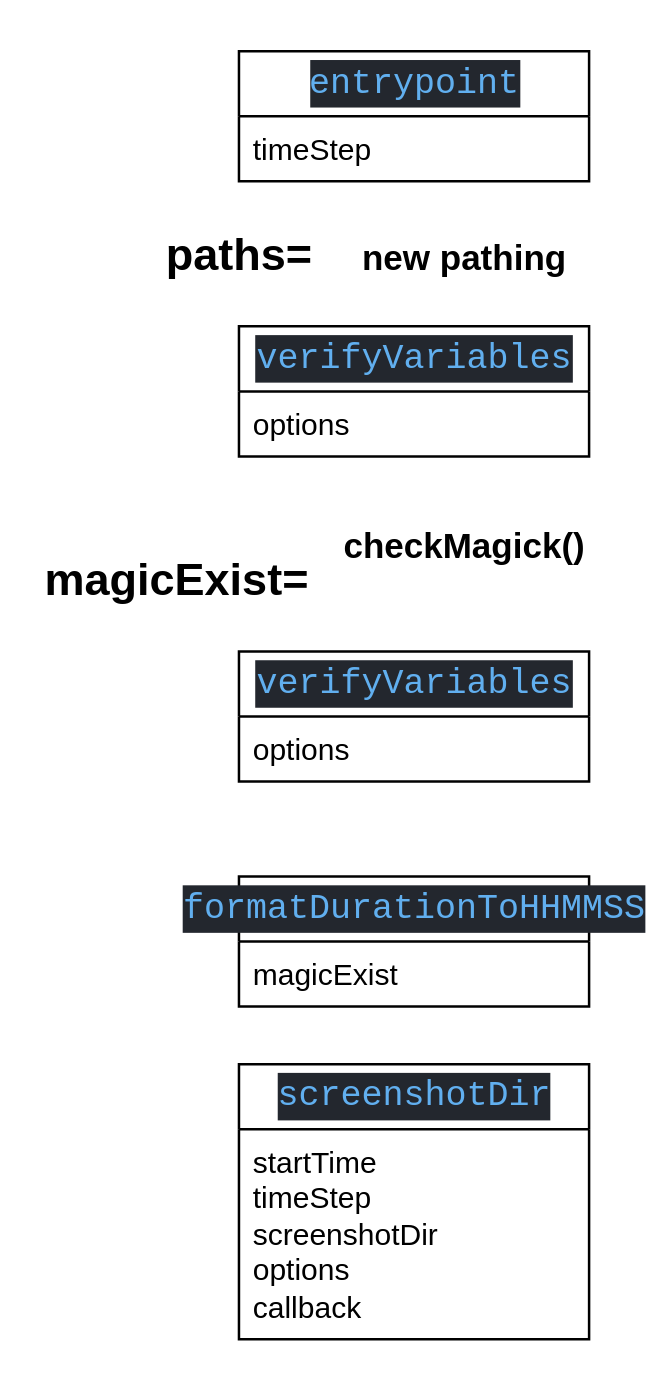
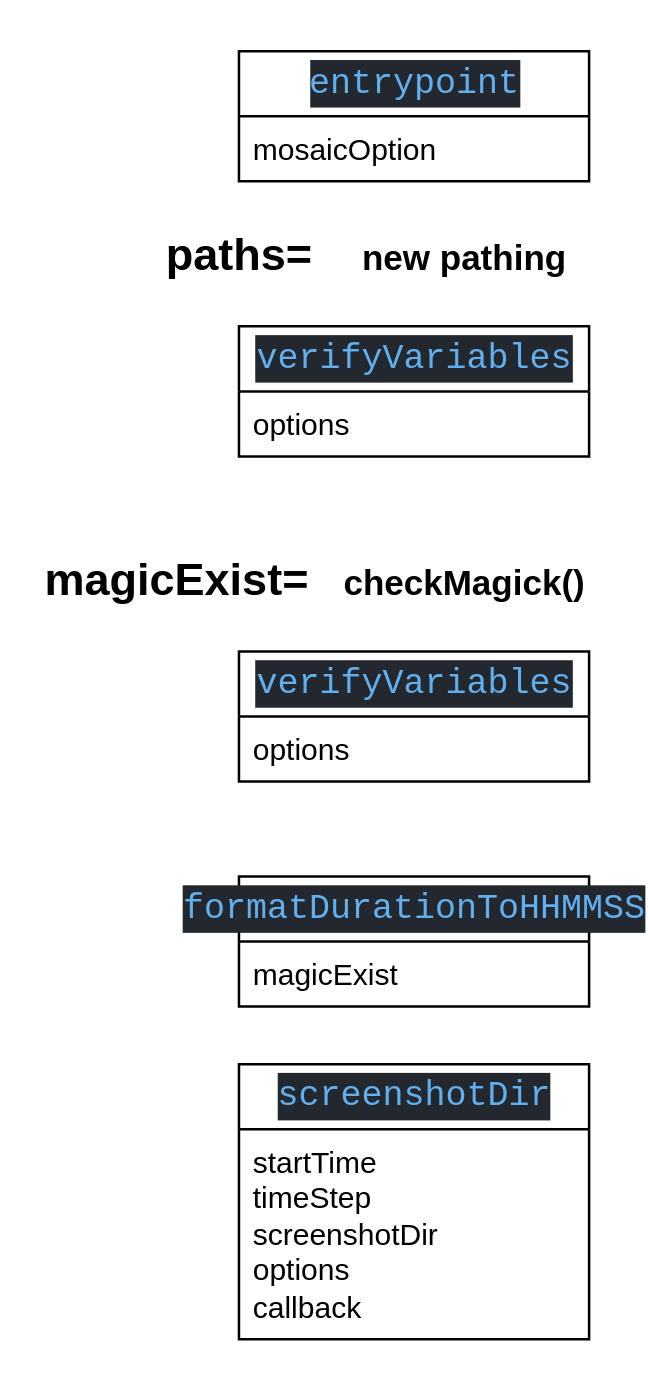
  <mxCell id="0" />
  <mxCell id="1" parent="0" />
  <mxCell id="2" value="&lt;div style=&quot;color: rgb(171, 178, 191); background-color: rgb(35, 39, 46); font-family: &amp;quot;Fira Code&amp;quot;, Consolas, &amp;quot;Courier New&amp;quot;, monospace; font-size: 14px; line-height: 19px;&quot;&gt;&lt;span style=&quot;color: #61afef;&quot;&gt;entrypoint&lt;/span&gt;&lt;/div&gt;" style="swimlane;fontStyle=0;childLayout=stackLayout;horizontal=1;startSize=26;fillColor=none;horizontalStack=0;resizeParent=1;resizeParentMax=0;resizeLast=0;collapsible=1;marginBottom=0;html=1;movable=0;resizable=0;rotatable=0;deletable=0;editable=0;connectable=0;" vertex="1" parent="1"><mxGeometry x="95" y="20" width="140" height="52" as="geometry" /></mxCell>
- <mxCell id="3" value="timeStep" style="text;strokeColor=none;fillColor=none;align=left;verticalAlign=top;spacingLeft=4;spacingRight=4;overflow=hidden;rotatable=0;points=[[0,0.5],[1,0.5]];portConstraint=eastwest;whiteSpace=wrap;html=1;" vertex="1" parent="2"><mxGeometry y="26" width="140" height="26" as="geometry" /></mxCell>
+ <mxCell id="3" value="mosaicOption" style="text;strokeColor=none;fillColor=none;align=left;verticalAlign=top;spacingLeft=4;spacingRight=4;overflow=hidden;rotatable=0;points=[[0,0.5],[1,0.5]];portConstraint=eastwest;whiteSpace=wrap;html=1;" vertex="1" parent="2"><mxGeometry y="26" width="140" height="26" as="geometry" /></mxCell>
  <mxCell id="4" value="&lt;div style=&quot;background-color: rgb(35, 39, 46); font-family: &amp;quot;Fira Code&amp;quot;, Consolas, &amp;quot;Courier New&amp;quot;, monospace; font-size: 14px; line-height: 19px;&quot;&gt;&lt;font color=&quot;#61afef&quot;&gt;verifyVariables&lt;/font&gt;&lt;/div&gt;" style="swimlane;fontStyle=0;childLayout=stackLayout;horizontal=1;startSize=26;fillColor=none;horizontalStack=0;resizeParent=1;resizeParentMax=0;resizeLast=0;collapsible=1;marginBottom=0;html=1;" vertex="1" parent="1"><mxGeometry x="95" y="130" width="140" height="52" as="geometry"><mxRectangle x="180" y="340" width="100" height="30" as="alternateBounds" /></mxGeometry></mxCell>
  <mxCell id="5" value="options" style="text;strokeColor=none;fillColor=none;align=left;verticalAlign=top;spacingLeft=4;spacingRight=4;overflow=hidden;rotatable=0;points=[[0,0.5],[1,0.5]];portConstraint=eastwest;whiteSpace=wrap;html=1;" vertex="1" parent="4"><mxGeometry y="26" width="140" height="26" as="geometry" /></mxCell>
  <mxCell id="6" value="&lt;font style=&quot;font-size: 14px;&quot;&gt;new pathing&lt;/font&gt;" style="text;strokeColor=none;fillColor=none;html=1;fontSize=24;fontStyle=1;verticalAlign=middle;align=center;" vertex="1" parent="1"><mxGeometry x="135" y="80" width="100" height="40" as="geometry" /></mxCell>
  <mxCell id="7" value="&lt;font style=&quot;font-size: 18px;&quot;&gt;paths=&lt;/font&gt;" style="text;strokeColor=none;fillColor=none;html=1;fontSize=24;fontStyle=1;verticalAlign=middle;align=center;" vertex="1" parent="1"><mxGeometry x="45" y="80" width="100" height="40" as="geometry" /></mxCell>
- <mxCell id="8" value="&lt;font style=&quot;font-size: 14px;&quot;&gt;checkMagick()&lt;/font&gt;" style="text;strokeColor=none;fillColor=none;html=1;fontSize=24;fontStyle=1;verticalAlign=middle;align=center;" vertex="1" parent="1"><mxGeometry x="135" y="195" width="100" height="40" as="geometry" /></mxCell>
+ <mxCell id="8" value="&lt;font style=&quot;font-size: 14px;&quot;&gt;checkMagick()&lt;/font&gt;" style="text;strokeColor=none;fillColor=none;html=1;fontSize=24;fontStyle=1;verticalAlign=middle;align=center;" vertex="1" parent="1"><mxGeometry x="135" y="210" width="100" height="40" as="geometry" /></mxCell>
  <mxCell id="9" value="&lt;font style=&quot;font-size: 18px;&quot;&gt;magicExist=&lt;/font&gt;" style="text;strokeColor=none;fillColor=none;html=1;fontSize=24;fontStyle=1;verticalAlign=middle;align=center;" vertex="1" parent="1"><mxGeometry x="20" y="210" width="100" height="40" as="geometry" /></mxCell>
  <mxCell id="10" value="&lt;div style=&quot;background-color: rgb(35, 39, 46); font-family: &amp;quot;Fira Code&amp;quot;, Consolas, &amp;quot;Courier New&amp;quot;, monospace; font-size: 14px; line-height: 19px;&quot;&gt;&lt;font color=&quot;#61afef&quot;&gt;verifyVariables&lt;/font&gt;&lt;/div&gt;" style="swimlane;fontStyle=0;childLayout=stackLayout;horizontal=1;startSize=26;fillColor=none;horizontalStack=0;resizeParent=1;resizeParentMax=0;resizeLast=0;collapsible=1;marginBottom=0;html=1;" vertex="1" parent="1"><mxGeometry x="95" y="260" width="140" height="52" as="geometry"><mxRectangle x="180" y="340" width="100" height="30" as="alternateBounds" /></mxGeometry></mxCell>
  <mxCell id="11" value="options" style="text;strokeColor=none;fillColor=none;align=left;verticalAlign=top;spacingLeft=4;spacingRight=4;overflow=hidden;rotatable=0;points=[[0,0.5],[1,0.5]];portConstraint=eastwest;whiteSpace=wrap;html=1;" vertex="1" parent="10"><mxGeometry y="26" width="140" height="26" as="geometry" /></mxCell>
  <mxCell id="12" value="&lt;div style=&quot;background-color: rgb(35, 39, 46); font-family: &amp;quot;Fira Code&amp;quot;, Consolas, &amp;quot;Courier New&amp;quot;, monospace; font-size: 14px; line-height: 19px;&quot;&gt;&lt;font color=&quot;#61afef&quot;&gt;formatDurationToHHMMSS&lt;/font&gt;&lt;/div&gt;" style="swimlane;fontStyle=0;childLayout=stackLayout;horizontal=1;startSize=26;fillColor=none;horizontalStack=0;resizeParent=1;resizeParentMax=0;resizeLast=0;collapsible=1;marginBottom=0;html=1;" vertex="1" parent="1"><mxGeometry x="95" y="350" width="140" height="52" as="geometry"><mxRectangle x="180" y="340" width="100" height="30" as="alternateBounds" /></mxGeometry></mxCell>
  <mxCell id="13" value="magicExist" style="text;strokeColor=none;fillColor=none;align=left;verticalAlign=top;spacingLeft=4;spacingRight=4;overflow=hidden;rotatable=0;points=[[0,0.5],[1,0.5]];portConstraint=eastwest;whiteSpace=wrap;html=1;" vertex="1" parent="12"><mxGeometry y="26" width="140" height="26" as="geometry" /></mxCell>
  <mxCell id="14" value="&lt;div style=&quot;background-color: rgb(35, 39, 46); font-family: &amp;quot;Fira Code&amp;quot;, Consolas, &amp;quot;Courier New&amp;quot;, monospace; font-size: 14px; line-height: 19px;&quot;&gt;&lt;font color=&quot;#61afef&quot;&gt;screenshotDir&lt;/font&gt;&lt;/div&gt;" style="swimlane;fontStyle=0;childLayout=stackLayout;horizontal=1;startSize=26;fillColor=none;horizontalStack=0;resizeParent=1;resizeParentMax=0;resizeLast=0;collapsible=1;marginBottom=0;html=1;" vertex="1" parent="1"><mxGeometry x="95" y="425" width="140" height="110" as="geometry"><mxRectangle x="180" y="340" width="100" height="30" as="alternateBounds" /></mxGeometry></mxCell>
  <mxCell id="15" value="startTime&lt;br&gt;timeStep&lt;br&gt;screenshotDir&lt;br&gt;options&lt;br&gt;callback" style="text;strokeColor=none;fillColor=none;align=left;verticalAlign=top;spacingLeft=4;spacingRight=4;overflow=hidden;rotatable=0;points=[[0,0.5],[1,0.5]];portConstraint=eastwest;whiteSpace=wrap;html=1;" vertex="1" parent="14"><mxGeometry y="26" width="140" height="84" as="geometry" /></mxCell>
